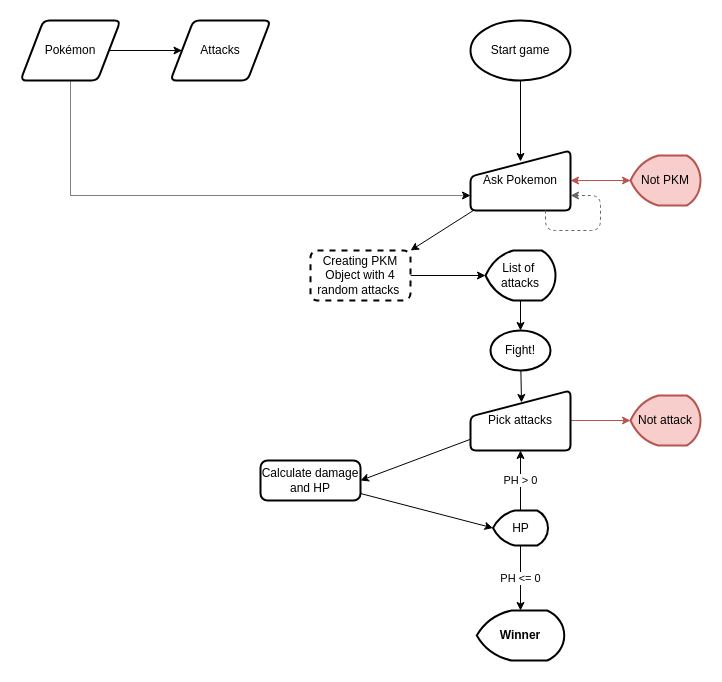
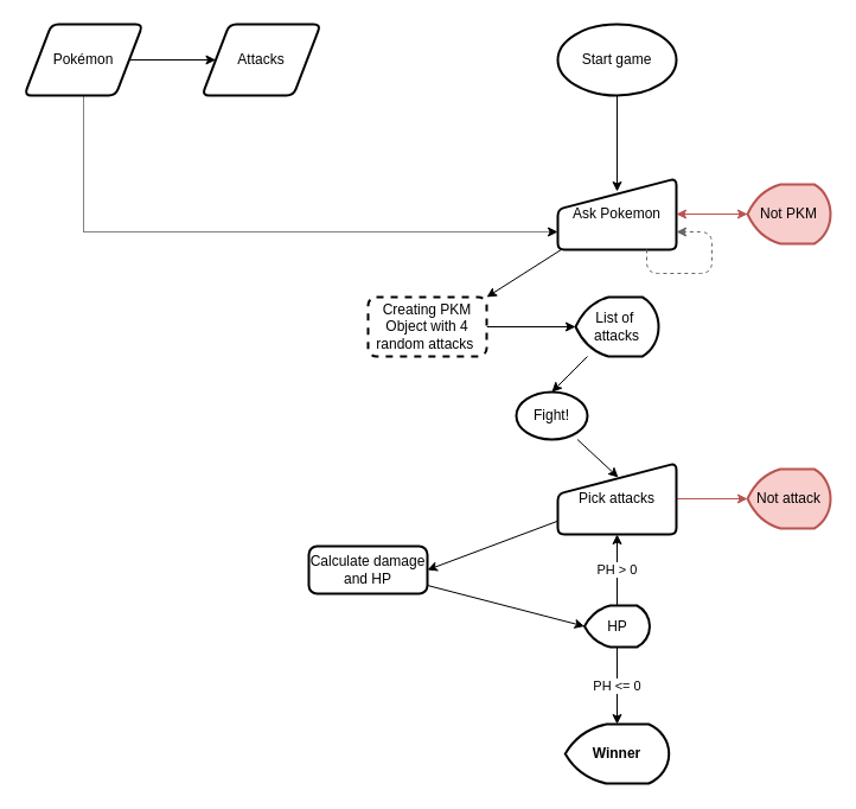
  <mxCell id="0" />
  <mxCell id="1" parent="0" />
  <mxCell id="2" style="edgeStyle=orthogonalEdgeStyle;rounded=0;orthogonalLoop=1;jettySize=auto;html=1;" edge="1" parent="1" source="4" target="5"><mxGeometry relative="1" as="geometry" /></mxCell>
  <mxCell id="3" style="edgeStyle=orthogonalEdgeStyle;rounded=0;orthogonalLoop=1;jettySize=auto;html=1;entryX=0;entryY=0.75;entryDx=0;entryDy=0;dashed=1;dashPattern=1 1;" edge="1" parent="1" source="4" target="10"><mxGeometry relative="1" as="geometry"><Array as="points"><mxPoint x="70" y="195" /></Array></mxGeometry></mxCell>
  <mxCell id="4" value="Pokémon" style="shape=parallelogram;html=1;strokeWidth=2;perimeter=parallelogramPerimeter;whiteSpace=wrap;rounded=1;arcSize=12;size=0.23;" vertex="1" parent="1"><mxGeometry x="20" y="20" width="100" height="60" as="geometry" /></mxCell>
  <mxCell id="5" value="Attacks" style="shape=parallelogram;html=1;strokeWidth=2;perimeter=parallelogramPerimeter;whiteSpace=wrap;rounded=1;arcSize=12;size=0.23;" vertex="1" parent="1"><mxGeometry x="170" y="20" width="100" height="60" as="geometry" /></mxCell>
  <mxCell id="6" style="edgeStyle=orthogonalEdgeStyle;rounded=0;orthogonalLoop=1;jettySize=auto;html=1;entryX=0.5;entryY=0.183;entryDx=0;entryDy=0;entryPerimeter=0;" edge="1" parent="1" source="7" target="10"><mxGeometry relative="1" as="geometry" /></mxCell>
  <mxCell id="7" value="Start game" style="strokeWidth=2;html=1;shape=mxgraph.flowchart.start_1;whiteSpace=wrap;" vertex="1" parent="1"><mxGeometry x="470" y="20" width="100" height="60" as="geometry" /></mxCell>
  <mxCell id="8" style="edgeStyle=orthogonalEdgeStyle;rounded=0;orthogonalLoop=1;jettySize=auto;html=1;entryX=0;entryY=0.5;entryDx=0;entryDy=0;entryPerimeter=0;fillColor=#f8cecc;strokeColor=#b85450;" edge="1" parent="1" source="10" target="12"><mxGeometry relative="1" as="geometry" /></mxCell>
  <mxCell id="9" style="rounded=0;orthogonalLoop=1;jettySize=auto;html=1;entryX=1;entryY=0;entryDx=0;entryDy=0;" edge="1" parent="1" source="10" target="19"><mxGeometry relative="1" as="geometry" /></mxCell>
  <mxCell id="10" value="Ask Pokemon" style="html=1;strokeWidth=2;shape=manualInput;whiteSpace=wrap;rounded=1;size=26;arcSize=11;" vertex="1" parent="1"><mxGeometry x="470" y="150" width="100" height="60" as="geometry" /></mxCell>
  <mxCell id="11" style="edgeStyle=none;rounded=0;orthogonalLoop=1;jettySize=auto;html=1;entryX=1;entryY=0.5;entryDx=0;entryDy=0;fillColor=#f8cecc;strokeColor=#b85450;" edge="1" parent="1" source="12" target="10"><mxGeometry relative="1" as="geometry" /></mxCell>
  <mxCell id="12" value="Not PKM" style="strokeWidth=2;html=1;shape=mxgraph.flowchart.display;whiteSpace=wrap;fillColor=#f8cecc;strokeColor=#b85450;" vertex="1" parent="1"><mxGeometry x="630" y="155" width="70" height="50" as="geometry" /></mxCell>
  <mxCell id="13" style="edgeStyle=none;rounded=0;orthogonalLoop=1;jettySize=auto;html=1;entryX=0.5;entryY=0;entryDx=0;entryDy=0;entryPerimeter=0;" edge="1" parent="1" source="14" target="24"><mxGeometry relative="1" as="geometry" /></mxCell>
  <mxCell id="14" value="List of&amp;nbsp;&lt;br&gt;attacks" style="strokeWidth=2;html=1;shape=mxgraph.flowchart.display;whiteSpace=wrap;" vertex="1" parent="1"><mxGeometry x="485" y="250" width="70" height="50" as="geometry" /></mxCell>
  <mxCell id="15" style="edgeStyle=none;rounded=0;orthogonalLoop=1;jettySize=auto;html=1;fillColor=#f8cecc;strokeColor=#b85450;entryX=0;entryY=0.5;entryDx=0;entryDy=0;entryPerimeter=0;" edge="1" parent="1" source="17" target="22"><mxGeometry relative="1" as="geometry"><mxPoint x="620" y="370" as="targetPoint" /></mxGeometry></mxCell>
  <mxCell id="16" style="edgeStyle=none;rounded=0;orthogonalLoop=1;jettySize=auto;html=1;entryX=1;entryY=0.5;entryDx=0;entryDy=0;" edge="1" parent="1" source="17" target="21"><mxGeometry relative="1" as="geometry" /></mxCell>
  <mxCell id="17" value="Pick attacks" style="html=1;strokeWidth=2;shape=manualInput;whiteSpace=wrap;rounded=1;size=26;arcSize=11;" vertex="1" parent="1"><mxGeometry x="470" y="390" width="100" height="60" as="geometry" /></mxCell>
  <mxCell id="18" style="edgeStyle=none;rounded=0;orthogonalLoop=1;jettySize=auto;html=1;entryX=0;entryY=0.5;entryDx=0;entryDy=0;entryPerimeter=0;" edge="1" parent="1" source="19" target="14"><mxGeometry relative="1" as="geometry" /></mxCell>
  <mxCell id="19" value="Creating PKM Object with 4 random attacks&amp;nbsp;" style="rounded=1;whiteSpace=wrap;html=1;absoluteArcSize=1;arcSize=14;strokeWidth=2;dashed=1;" vertex="1" parent="1"><mxGeometry x="310" y="250" width="100" height="50" as="geometry" /></mxCell>
  <mxCell id="20" style="edgeStyle=none;rounded=0;orthogonalLoop=1;jettySize=auto;html=1;entryX=0;entryY=0.5;entryDx=0;entryDy=0;entryPerimeter=0;" edge="1" parent="1" source="21" target="27"><mxGeometry relative="1" as="geometry" /></mxCell>
  <mxCell id="21" value="Calculate damage and HP" style="rounded=1;whiteSpace=wrap;html=1;absoluteArcSize=1;arcSize=14;strokeWidth=2;" vertex="1" parent="1"><mxGeometry x="260" y="460" width="100" height="40" as="geometry" /></mxCell>
  <mxCell id="22" value="Not attack" style="strokeWidth=2;html=1;shape=mxgraph.flowchart.display;whiteSpace=wrap;fillColor=#f8cecc;strokeColor=#b85450;" vertex="1" parent="1"><mxGeometry x="630" y="395" width="70" height="50" as="geometry" /></mxCell>
  <mxCell id="23" style="edgeStyle=none;rounded=0;orthogonalLoop=1;jettySize=auto;html=1;entryX=0.51;entryY=0.2;entryDx=0;entryDy=0;entryPerimeter=0;" edge="1" parent="1" source="24" target="17"><mxGeometry relative="1" as="geometry" /></mxCell>
- <mxCell id="24" value="Fight!" style="strokeWidth=2;html=1;shape=mxgraph.flowchart.start_1;whiteSpace=wrap;" vertex="1" parent="1"><mxGeometry x="490" y="330" width="60" height="40" as="geometry" /></mxCell>
+ <mxCell id="24" value="Fight!" style="strokeWidth=2;html=1;shape=mxgraph.flowchart.start_1;whiteSpace=wrap;" vertex="1" parent="1"><mxGeometry x="435" y="330" width="60" height="40" as="geometry" /></mxCell>
  <mxCell id="25" value="PH &amp;gt; 0" style="edgeStyle=none;rounded=0;orthogonalLoop=1;jettySize=auto;html=1;entryX=0.5;entryY=1;entryDx=0;entryDy=0;" edge="1" parent="1" source="27" target="17"><mxGeometry relative="1" as="geometry"><mxPoint as="offset" /></mxGeometry></mxCell>
  <mxCell id="26" value="PH &amp;lt;= 0" style="edgeStyle=none;rounded=0;orthogonalLoop=1;jettySize=auto;html=1;entryX=0.5;entryY=0;entryDx=0;entryDy=0;entryPerimeter=0;" edge="1" parent="1" source="27" target="28"><mxGeometry relative="1" as="geometry" /></mxCell>
  <mxCell id="27" value="HP" style="strokeWidth=2;html=1;shape=mxgraph.flowchart.display;whiteSpace=wrap;" vertex="1" parent="1"><mxGeometry x="492.5" y="510" width="55" height="35" as="geometry" /></mxCell>
  <mxCell id="28" value="&lt;b&gt;Winner&lt;/b&gt;" style="strokeWidth=2;html=1;shape=mxgraph.flowchart.display;whiteSpace=wrap;" vertex="1" parent="1"><mxGeometry x="476.25" y="610" width="87.5" height="50" as="geometry" /></mxCell>
  <mxCell id="29" style="edgeStyle=orthogonalEdgeStyle;orthogonalLoop=1;jettySize=auto;html=1;exitX=0.75;exitY=1;exitDx=0;exitDy=0;entryX=1;entryY=0.75;entryDx=0;entryDy=0;strokeColor=#666666;dashed=1;fillColor=#f5f5f5;" edge="1" parent="1" source="10" target="10"><mxGeometry relative="1" as="geometry"><Array as="points"><mxPoint x="545" y="230" /><mxPoint x="600" y="230" /><mxPoint x="600" y="195" /></Array></mxGeometry></mxCell>
